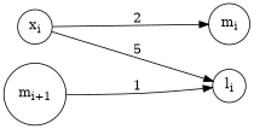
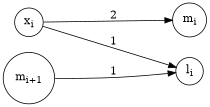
  digraph {
    rankdir=LR
    ranksep=2.0
    node [shape=circle]
    edge [weight=1]
    n1 [label=<x<SUB>i</SUB>>]
    n2 [label=<m<SUB>i</SUB>>]
    n3 [label=<m<SUB>i+1</SUB>>]
    n4 [label=<l<SUB>i</SUB>>]
    subgraph sub_1 {
      n1
      n2
      n3
    }
    subgraph sub_2 {
      n1
      n3
      n4
    }
    n1 -> n2 [label=2]
-   n1 -> n4 [label=5]
+   n1 -> n4 [label=1]
    n3 -> n4 [label=1]
  }
